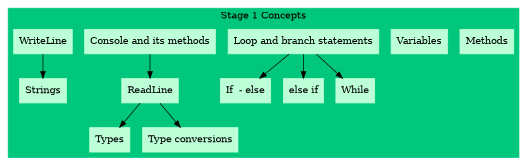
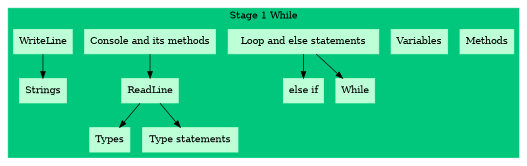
  digraph {
    node [color="#bdffd7" shape=box style=filled]
    Methods
    Variables
    Types
-   "Loop and branch statements"
-   "If  - else"
+   "Loop and branch statements" [label="Loop and else statements"]
    "else if"
    While
    "Console and its methods"
    WriteLine
    ReadLine
    Strings
-   "Type conversions"
+   "Type conversions" [label="Type statements"]
    subgraph cluster_1 {
      color="#00c77b"
-     label="Stage 1 Concepts"
+     label="Stage 1 While"
      style=filled
      Methods
      Variables
      Types
      "Loop and branch statements"
-     "If  - else"
      "else if"
      While
      "Console and its methods"
      WriteLine
      ReadLine
      Strings
      "Type conversions"
    }
-   "Loop and branch statements" -> "If  - else"
    "Loop and branch statements" -> "else if"
    "Loop and branch statements" -> While
    "Console and its methods" -> ReadLine
    WriteLine -> Strings
    ReadLine -> Types
    ReadLine -> "Type conversions"
  }
